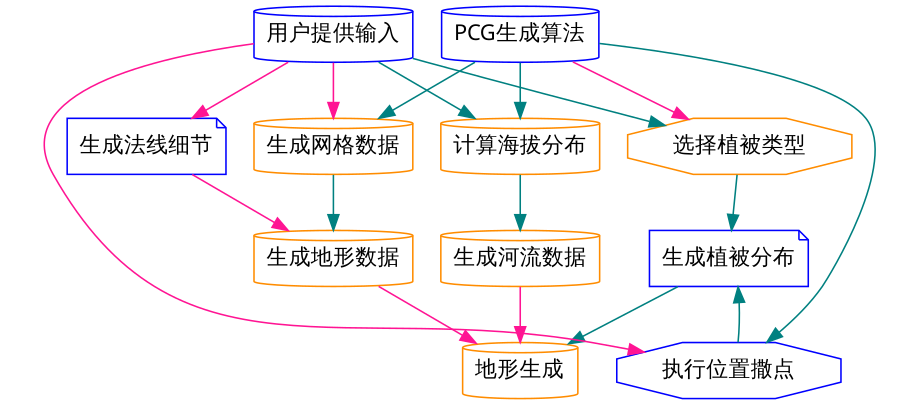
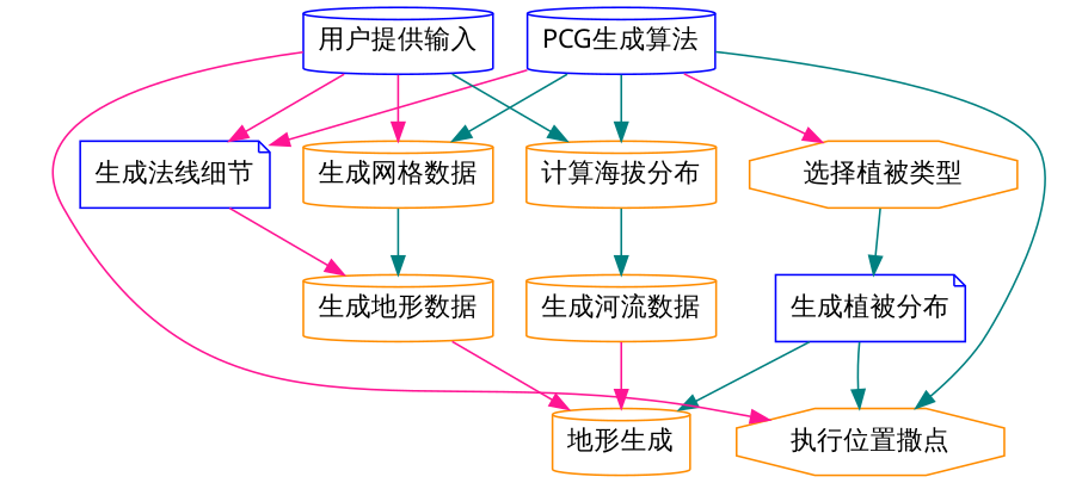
  digraph {
    node [color=darkorange fontname=FangSong shape=cylinder]
    edge [color=teal fontname=FangSong]
    "PCG生成算法" [color=blue]
    "生成网格数据"
    "生成法线细节" [color=blue shape=note]
    "选择植被类型" [shape=octagon]
-   "执行位置撒点" [color=blue shape=octagon]
+   "执行位置撒点" [shape=octagon]
    "计算海拔分布"
    "生成地形数据"
    "生成植被分布" [color=blue shape=note]
    "生成河流数据"
    "地形生成"
    "用户提供输入" [color=blue]
    "PCG生成算法" -> "生成网格数据"
+   "PCG生成算法" -> "生成法线细节" [color=deeppink]
    "PCG生成算法" -> "选择植被类型" [color=deeppink]
    "PCG生成算法" -> "执行位置撒点"
    "PCG生成算法" -> "计算海拔分布"
    "生成网格数据" -> "生成地形数据"
    "生成法线细节" -> "生成地形数据" [color=deeppink]
    "选择植被类型" -> "生成植被分布"
-   "执行位置撒点" -> "生成植被分布"
+   "生成植被分布" -> "执行位置撒点"
    "计算海拔分布" -> "生成河流数据"
    "生成地形数据" -> "地形生成" [color=deeppink]
    "生成植被分布" -> "地形生成"
    "生成河流数据" -> "地形生成" [color=deeppink]
    "用户提供输入" -> "生成网格数据" [color=deeppink]
    "用户提供输入" -> "生成法线细节" [color=deeppink]
-   "用户提供输入" -> "选择植被类型"
    "用户提供输入" -> "执行位置撒点" [color=deeppink]
    "用户提供输入" -> "计算海拔分布"
  }
